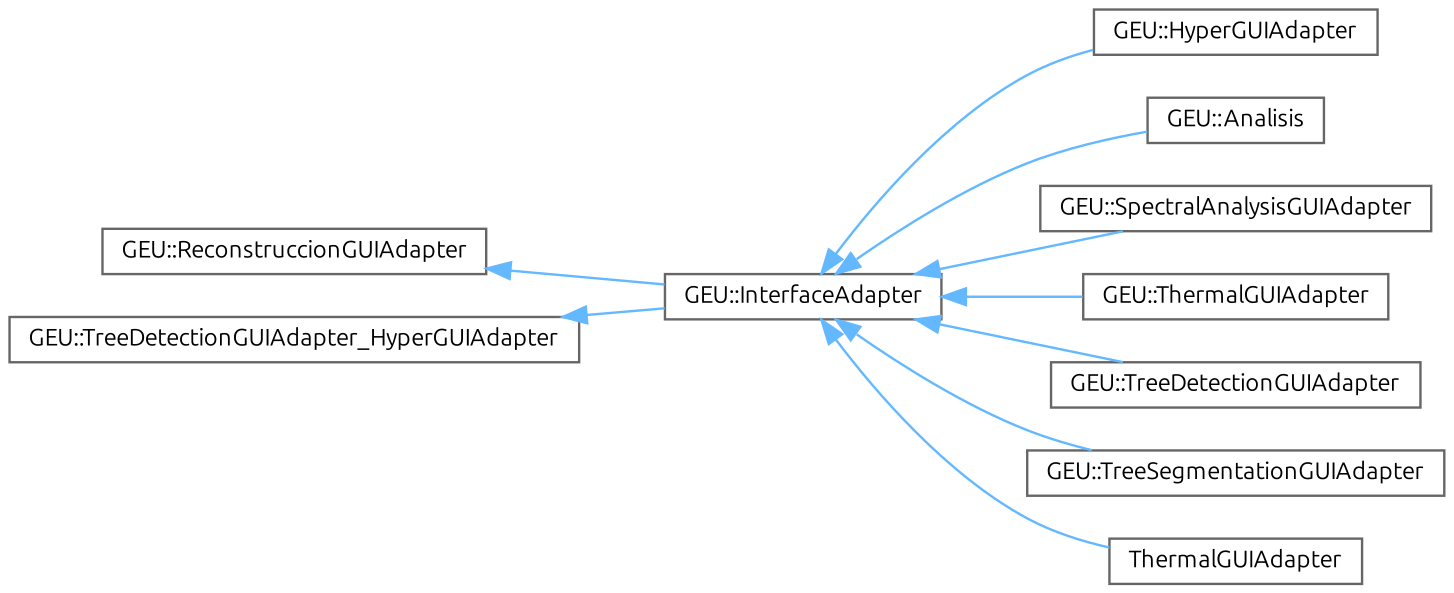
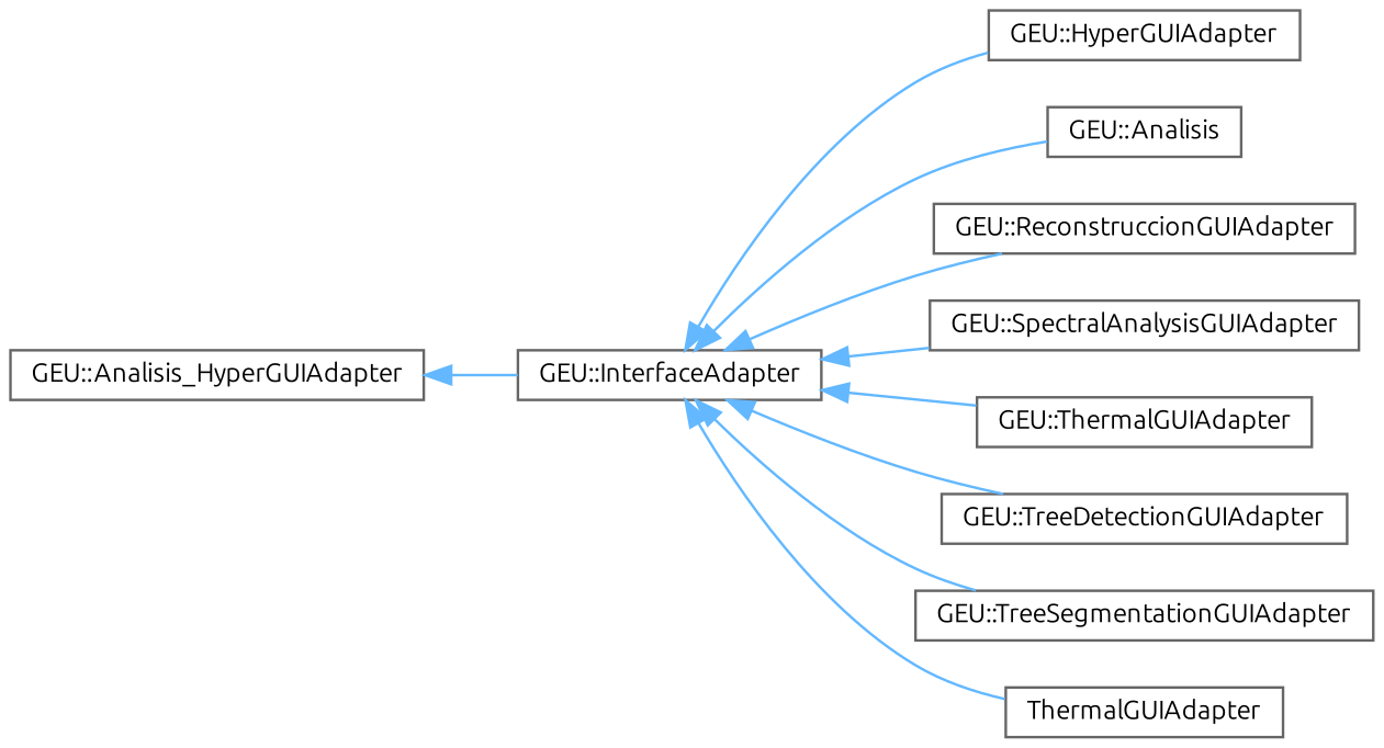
  digraph {
    fontname=Ubuntu
    rankdir=LR
    node [color=grey40 fillcolor=white fontname=Ubuntu fontsize=10 shape=box style=filled]
    edge [color=steelblue1 dir=back fontname=Ubuntu fontsize=10 labelfontname=Helvetica labelfontsize=10 style=solid]
    n1 [height=0.2 label="GEU::InterfaceAdapter" width=0.4]
    n2 [height=0.2 label="GEU::HyperGUIAdapter" width=0.4]
    n3 [height=0.2 label="GEU::Analisis" width=0.4]
    n4 [height=0.2 label="GEU::ReconstruccionGUIAdapter" width=0.4]
    n5 [height=0.2 label="GEU::SpectralAnalysisGUIAdapter" width=0.4]
    n6 [height=0.2 label="GEU::ThermalGUIAdapter" width=0.4]
    n7 [height=0.2 label="GEU::TreeDetectionGUIAdapter" width=0.4]
    n8 [height=0.2 label="GEU::TreeSegmentationGUIAdapter" width=0.4]
    n9 [height=0.2 label=ThermalGUIAdapter width=0.4]
-   n10 [height=0.2 label="GEU::TreeDetectionGUIAdapter_HyperGUIAdapter" width=0.4]
+   n10 [height=0.2 label="GEU::Analisis_HyperGUIAdapter" width=0.4]
    n1 -> n2
    n1 -> n3
-   n4 -> n1
+   n1 -> n4
    n1 -> n5
    n1 -> n6
    n1 -> n7
    n1 -> n8
    n1 -> n9
    n10 -> n1
  }
